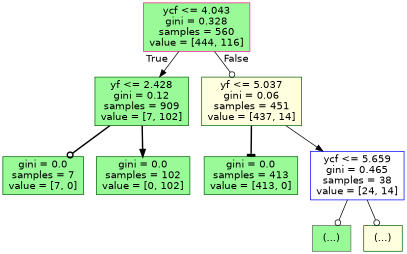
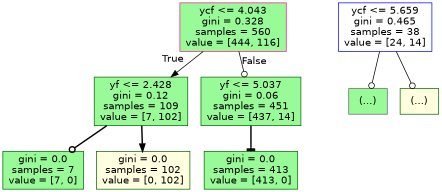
  digraph {
    node [color=darkgreen fillcolor=palegreen fontname=helvetica shape=box style=filled]
    edge [arrowhead=odot fontname=helvetica style=solid]
    n1 [color=deeppink label="ycf <= 4.043\ngini = 0.328\nsamples = 560\nvalue = [444, 116]"]
-   n2 [label="yf <= 2.428\ngini = 0.12\nsamples = 909\nvalue = [7, 102]"]
-   n3 [fillcolor=lightyellow label="yf <= 5.037\ngini = 0.06\nsamples = 451\nvalue = [437, 14]"]
+   n2 [label="yf <= 2.428\ngini = 0.12\nsamples = 109\nvalue = [7, 102]"]
+   n3 [label="yf <= 5.037\ngini = 0.06\nsamples = 451\nvalue = [437, 14]"]
    n4 [label="gini = 0.0\nsamples = 7\nvalue = [7, 0]"]
-   n5 [label="gini = 0.0\nsamples = 102\nvalue = [0, 102]"]
+   n5 [fillcolor=lightyellow label="gini = 0.0\nsamples = 102\nvalue = [0, 102]"]
    n6 [label="gini = 0.0\nsamples = 413\nvalue = [413, 0]"]
    n7 [color=blue fillcolor=white label="ycf <= 5.659\ngini = 0.465\nsamples = 38\nvalue = [24, 14]"]
    n8 [color=gray40 label="(...)"]
    n9 [fillcolor=lightyellow label="(...)"]
    n1 -> n2 [arrowhead=normal headlabel=True labelangle=45 labeldistance=2.5]
    n1 -> n3 [headlabel=False labelangle=-45 labeldistance=2.5]
    n2 -> n4 [style=bold]
    n2 -> n5 [arrowhead=normal style=bold]
    n3 -> n6 [arrowhead=tee style=bold]
-   n3 -> n7 [arrowhead=normal]
    n7 -> n8
    n7 -> n9
  }
